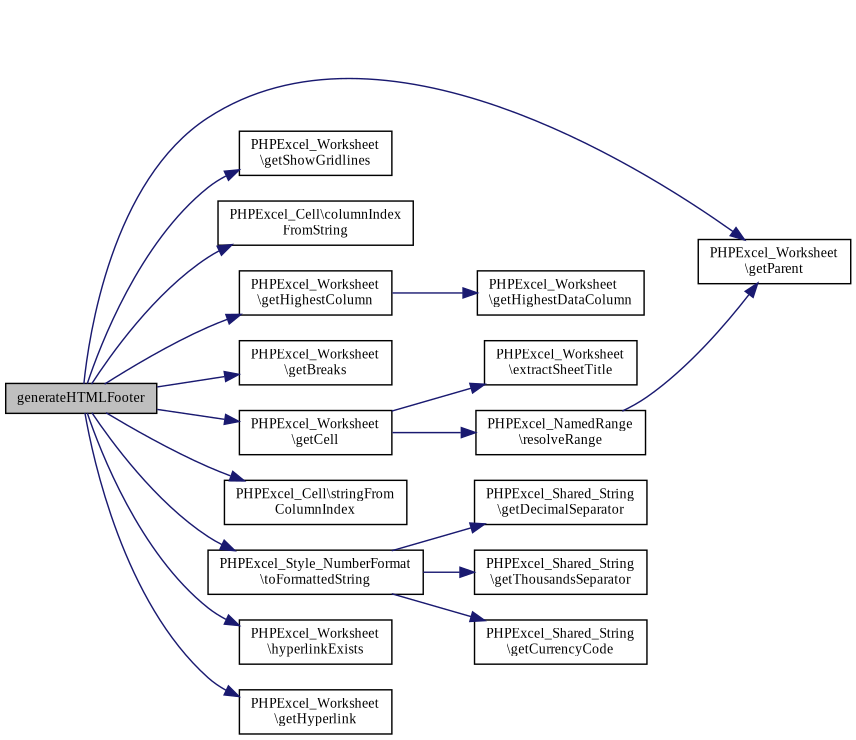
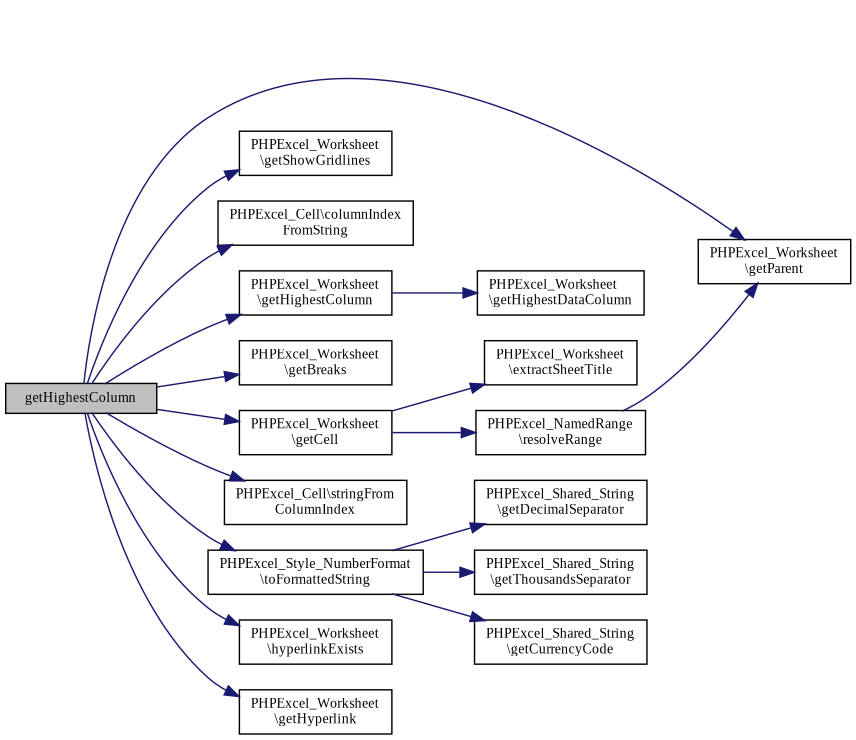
  digraph {
    rankdir=LR
    fontname="Liberation Serif"
    node [color=black fillcolor=white fontname="Liberation Serif" fontsize=10 shape=record style=filled]
    edge [color=midnightblue fontname="Liberation Serif" fontsize=10 labelfontname=Helvetica labelfontsize=10 style=solid]
-   n1 [fillcolor=grey75 fontcolor=black height=0.2 label=generateHTMLFooter width=0.4]
+   n1 [fillcolor=grey75 fontcolor=black height=0.2 label=getHighestColumn width=0.4]
    n2 [height=0.2 label="PHPExcel_Worksheet\l\\getParent" width=0.4]
    n3 [height=0.2 label="PHPExcel_Worksheet\l\\getShowGridlines" width=0.4]
    n4 [height=0.2 label="PHPExcel_Cell\\columnIndex\lFromString" width=0.4]
    n5 [height=0.2 label="PHPExcel_Worksheet\l\\getHighestColumn" width=0.4]
    n6 [height=0.2 label="PHPExcel_Worksheet\l\\getBreaks" width=0.4]
    n7 [height=0.2 label="PHPExcel_Worksheet\l\\getCell" width=0.4]
    n8 [height=0.2 label="PHPExcel_Cell\\stringFrom\lColumnIndex" width=0.4]
    n9 [height=0.2 label="PHPExcel_Style_NumberFormat\l\\toFormattedString" width=0.4]
    n10 [height=0.2 label="PHPExcel_Worksheet\l\\hyperlinkExists" width=0.4]
    n11 [height=0.2 label="PHPExcel_Worksheet\l\\getHyperlink" width=0.4]
    n12 [height=0.2 label="PHPExcel_Worksheet\l\\getHighestDataColumn" width=0.4]
    n13 [height=0.2 label="PHPExcel_Worksheet\l\\extractSheetTitle" width=0.4]
    n14 [height=0.2 label="PHPExcel_NamedRange\l\\resolveRange" width=0.4]
    n15 [height=0.2 label="PHPExcel_Shared_String\l\\getDecimalSeparator" width=0.4]
    n16 [height=0.2 label="PHPExcel_Shared_String\l\\getThousandsSeparator" width=0.4]
    n17 [height=0.2 label="PHPExcel_Shared_String\l\\getCurrencyCode" width=0.4]
    n1 -> n2
    n1 -> n3
    n1 -> n4
    n1 -> n5
    n1 -> n6
    n1 -> n7
    n1 -> n8
    n1 -> n9
    n1 -> n10
    n1 -> n11
    n5 -> n12
    n7 -> n13
    n7 -> n14
    n9 -> n15
    n9 -> n16
    n9 -> n17
    n14 -> n2
  }
